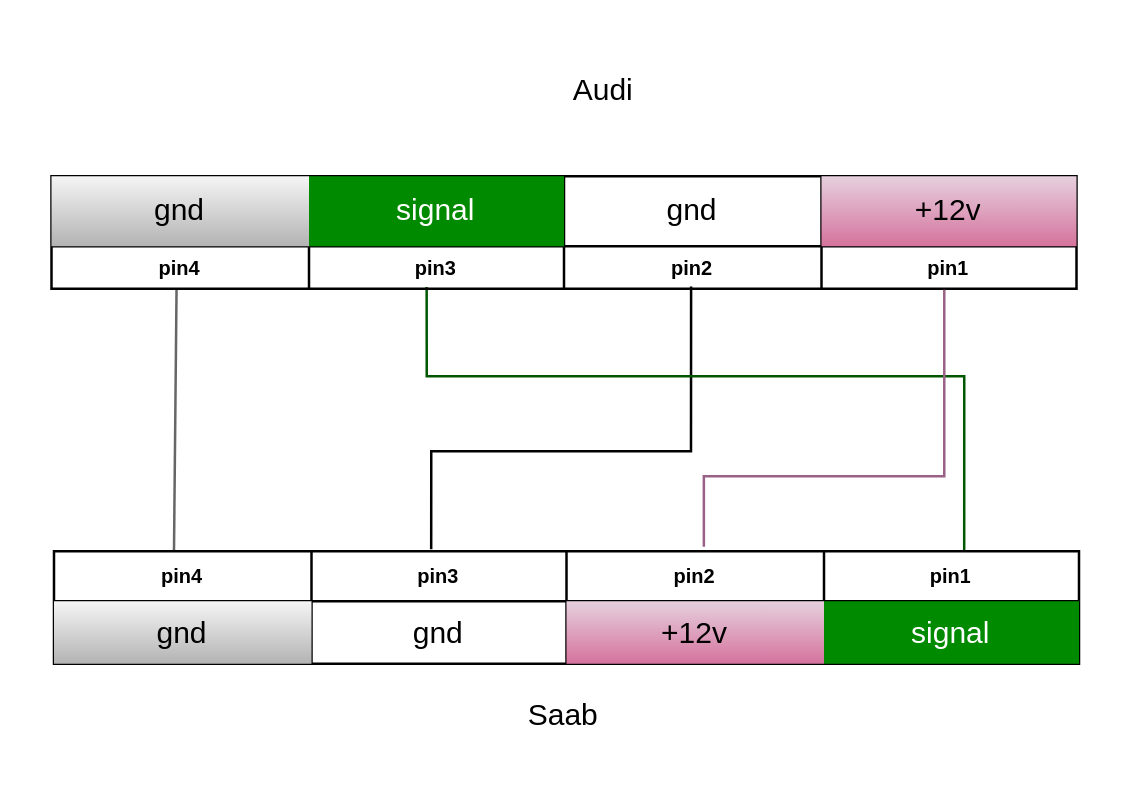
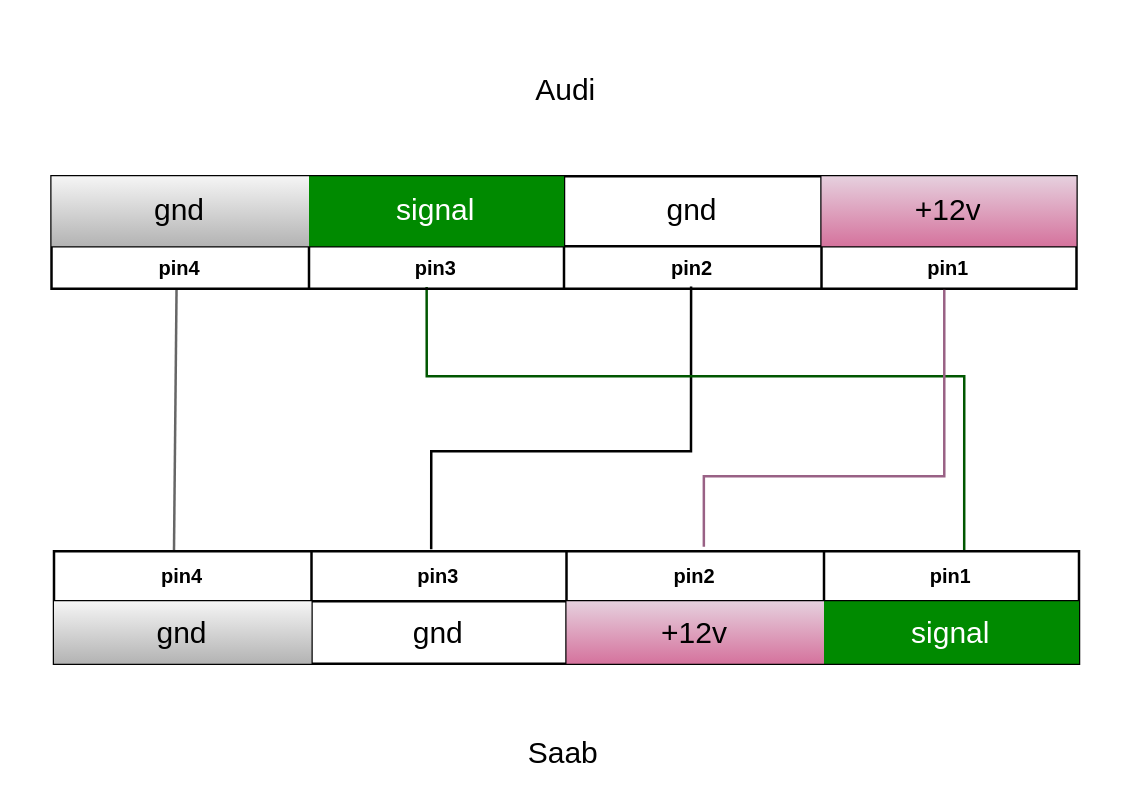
  <mxCell id="0" />
  <mxCell id="1" parent="0" />
  <mxCell id="2" value="" style="edgeStyle=none;rounded=0;orthogonalLoop=1;jettySize=auto;exitX=0.122;exitY=1;exitDx=0;exitDy=0;entryX=0.117;entryY=0.12;entryDx=0;entryDy=0;entryPerimeter=0;exitPerimeter=0;endArrow=none;endFill=0;fillColor=#f5f5f5;gradientColor=#b3b3b3;strokeColor=#666666;fontFamily=Helvetica;" edge="1" parent="1" source="5" target="17"><mxGeometry relative="1" as="geometry" /></mxCell>
  <mxCell id="3" value="" style="edgeStyle=orthogonalEdgeStyle;rounded=0;orthogonalLoop=1;jettySize=auto;exitX=0.624;exitY=0.98;exitDx=0;exitDy=0;entryX=0.368;entryY=-0.04;entryDx=0;entryDy=0;entryPerimeter=0;exitPerimeter=0;endArrow=none;endFill=0;fontFamily=Helvetica;" edge="1" parent="1" source="5" target="17"><mxGeometry relative="1" as="geometry"><Array as="points"><mxPoint x="276" y="180" /><mxPoint x="172" y="180" /></Array></mxGeometry></mxCell>
  <mxCell id="4" value="" style="edgeStyle=orthogonalEdgeStyle;rounded=0;orthogonalLoop=1;jettySize=auto;exitX=0.366;exitY=0.96;exitDx=0;exitDy=0;entryX=0.888;entryY=0;entryDx=0;entryDy=0;entryPerimeter=0;exitPerimeter=0;fillColor=#008a00;strokeColor=#005700;endArrow=none;endFill=0;fontFamily=Helvetica;" edge="1" parent="1" source="11" target="17"><mxGeometry relative="1" as="geometry"><Array as="points"><mxPoint x="170" y="150" /><mxPoint x="385" y="150" /></Array></mxGeometry></mxCell>
  <mxCell id="5" value="" style="shape=table;startSize=0;container=1;collapsible=0;childLayout=tableLayout;fillColor=none;fontFamily=Helvetica;" vertex="1" parent="1"><mxGeometry x="20" y="70" width="410" height="45" as="geometry" /></mxCell>
  <mxCell id="6" value="" style="shape=tableRow;horizontal=0;startSize=0;swimlaneHead=0;swimlaneBody=0;strokeColor=inherit;top=0;left=0;bottom=0;right=0;collapsible=0;dropTarget=0;fillColor=none;points=[[0,0.5],[1,0.5]];portConstraint=eastwest;fontFamily=Helvetica;" vertex="1" parent="5"><mxGeometry width="410" height="28" as="geometry" /></mxCell>
  <mxCell id="7" value="gnd" style="shape=partialRectangle;whiteSpace=wrap;connectable=0;strokeColor=#666666;overflow=hidden;fillColor=#f5f5f5;top=0;left=0;bottom=0;right=0;pointerEvents=1;fontSize=12;fontStyle=0;gradientColor=#b3b3b3;fontColor=#000000;fontFamily=Helvetica;" vertex="1" parent="6"><mxGeometry width="103" height="28" as="geometry"><mxRectangle width="103" height="28" as="alternateBounds" /></mxGeometry></mxCell>
  <mxCell id="8" value="signal" style="shape=partialRectangle;whiteSpace=wrap;connectable=0;strokeColor=#005700;overflow=hidden;fillColor=#008a00;top=0;left=0;bottom=0;right=0;pointerEvents=1;fontSize=12;fontStyle=0;fontColor=#ffffff;fontFamily=Helvetica;" vertex="1" parent="6"><mxGeometry x="103" width="102" height="28" as="geometry"><mxRectangle width="102" height="28" as="alternateBounds" /></mxGeometry></mxCell>
  <mxCell id="9" value="gnd" style="shape=partialRectangle;whiteSpace=wrap;connectable=0;strokeColor=inherit;overflow=hidden;fillColor=none;top=0;left=0;bottom=0;right=0;pointerEvents=1;fontSize=12;fontStyle=0;fontFamily=Helvetica;" vertex="1" parent="6"><mxGeometry x="205" width="103" height="28" as="geometry"><mxRectangle width="103" height="28" as="alternateBounds" /></mxGeometry></mxCell>
  <mxCell id="10" value="+12v" style="shape=partialRectangle;whiteSpace=wrap;connectable=0;strokeColor=#996185;overflow=hidden;fillColor=#e6d0de;top=0;left=0;bottom=0;right=0;pointerEvents=1;fontSize=12;fontStyle=0;gradientColor=#d5739d;fontFamily=Helvetica;" vertex="1" parent="6"><mxGeometry x="308" width="102" height="28" as="geometry"><mxRectangle width="102" height="28" as="alternateBounds" /></mxGeometry></mxCell>
  <mxCell id="11" value="" style="shape=tableRow;horizontal=0;startSize=0;swimlaneHead=0;swimlaneBody=0;strokeColor=inherit;top=0;left=0;bottom=0;right=0;collapsible=0;dropTarget=0;fillColor=none;points=[[0,0.5],[1,0.5]];portConstraint=eastwest;fontFamily=Helvetica;" vertex="1" parent="5"><mxGeometry y="28" width="410" height="17" as="geometry" /></mxCell>
  <mxCell id="12" value="pin4" style="shape=partialRectangle;whiteSpace=wrap;connectable=0;overflow=hidden;fillColor=none;top=0;left=0;bottom=0;right=0;pointerEvents=1;fontSize=8;fontStyle=1;fontFamily=Helvetica;" vertex="1" parent="11"><mxGeometry width="103" height="17" as="geometry"><mxRectangle width="103" height="17" as="alternateBounds" /></mxGeometry></mxCell>
  <mxCell id="13" value="pin3" style="shape=partialRectangle;whiteSpace=wrap;connectable=0;overflow=hidden;fillColor=none;top=0;left=0;bottom=0;right=0;pointerEvents=1;fontSize=8;fontStyle=1;fontFamily=Helvetica;" vertex="1" parent="11"><mxGeometry x="103" width="102" height="17" as="geometry"><mxRectangle width="102" height="17" as="alternateBounds" /></mxGeometry></mxCell>
  <mxCell id="14" value="pin2" style="shape=partialRectangle;whiteSpace=wrap;connectable=0;strokeColor=inherit;overflow=hidden;fillColor=none;top=0;left=0;bottom=0;right=0;pointerEvents=1;fontSize=8;fontStyle=1;fontFamily=Helvetica;" vertex="1" parent="11"><mxGeometry x="205" width="103" height="17" as="geometry"><mxRectangle width="103" height="17" as="alternateBounds" /></mxGeometry></mxCell>
  <mxCell id="15" value="pin1" style="shape=partialRectangle;whiteSpace=wrap;connectable=0;overflow=hidden;fillColor=none;top=0;left=0;bottom=0;right=0;pointerEvents=1;fontSize=8;fontStyle=1;fontFamily=Helvetica;" vertex="1" parent="11"><mxGeometry x="308" width="102" height="17" as="geometry"><mxRectangle width="102" height="17" as="alternateBounds" /></mxGeometry></mxCell>
  <mxCell id="16" value="" style="shape=table;startSize=0;container=1;collapsible=0;childLayout=tableLayout;fontFamily=Helvetica;" vertex="1" parent="1"><mxGeometry x="21" y="220" width="410" height="45" as="geometry" /></mxCell>
  <mxCell id="17" value="" style="shape=tableRow;horizontal=0;startSize=0;swimlaneHead=0;swimlaneBody=0;strokeColor=inherit;top=0;left=0;bottom=0;right=0;collapsible=0;dropTarget=0;fillColor=none;points=[[0,0.5],[1,0.5]];portConstraint=eastwest;fontFamily=Helvetica;" vertex="1" parent="16"><mxGeometry width="410" height="20" as="geometry" /></mxCell>
  <mxCell id="18" value="pin4" style="shape=partialRectangle;whiteSpace=wrap;connectable=0;strokeColor=inherit;overflow=hidden;fillColor=none;top=0;left=0;bottom=0;right=0;pointerEvents=1;fontSize=8;fontStyle=1;labelBackgroundColor=none;fontFamily=Helvetica;" vertex="1" parent="17"><mxGeometry width="103" height="20" as="geometry"><mxRectangle width="103" height="20" as="alternateBounds" /></mxGeometry></mxCell>
  <mxCell id="19" value="pin3" style="shape=partialRectangle;whiteSpace=wrap;connectable=0;strokeColor=inherit;overflow=hidden;fillColor=none;top=0;left=0;bottom=0;right=0;pointerEvents=1;fontSize=8;fontStyle=1;labelBackgroundColor=none;fontFamily=Helvetica;" vertex="1" parent="17"><mxGeometry x="103" width="102" height="20" as="geometry"><mxRectangle width="102" height="20" as="alternateBounds" /></mxGeometry></mxCell>
  <mxCell id="20" value="pin2" style="shape=partialRectangle;whiteSpace=wrap;connectable=0;strokeColor=inherit;overflow=hidden;fillColor=none;top=0;left=0;bottom=0;right=0;pointerEvents=1;fontSize=8;fontStyle=1;labelBackgroundColor=none;fontFamily=Helvetica;" vertex="1" parent="17"><mxGeometry x="205" width="103" height="20" as="geometry"><mxRectangle width="103" height="20" as="alternateBounds" /></mxGeometry></mxCell>
  <mxCell id="21" value="pin1" style="shape=partialRectangle;whiteSpace=wrap;connectable=0;strokeColor=inherit;overflow=hidden;fillColor=none;top=0;left=0;bottom=0;right=0;pointerEvents=1;fontSize=8;fontStyle=1;labelBackgroundColor=none;fontFamily=Helvetica;" vertex="1" parent="17"><mxGeometry x="308" width="102" height="20" as="geometry"><mxRectangle width="102" height="20" as="alternateBounds" /></mxGeometry></mxCell>
  <mxCell id="22" value="" style="shape=tableRow;horizontal=0;startSize=0;swimlaneHead=0;swimlaneBody=0;strokeColor=inherit;top=0;left=0;bottom=0;right=0;collapsible=0;dropTarget=0;fillColor=none;points=[[0,0.5],[1,0.5]];portConstraint=eastwest;fontFamily=Helvetica;" vertex="1" parent="16"><mxGeometry y="20" width="410" height="25" as="geometry" /></mxCell>
  <mxCell id="23" value="gnd" style="shape=partialRectangle;whiteSpace=wrap;connectable=0;strokeColor=#666666;overflow=hidden;fillColor=#f5f5f5;top=0;left=0;bottom=0;right=0;pointerEvents=1;gradientColor=#b3b3b3;fontColor=#000000;fontFamily=Helvetica;" vertex="1" parent="22"><mxGeometry width="103" height="25" as="geometry"><mxRectangle width="103" height="25" as="alternateBounds" /></mxGeometry></mxCell>
  <mxCell id="24" value="gnd" style="shape=partialRectangle;whiteSpace=wrap;connectable=0;strokeColor=inherit;overflow=hidden;fillColor=none;top=0;left=0;bottom=0;right=0;pointerEvents=1;fontFamily=Helvetica;" vertex="1" parent="22"><mxGeometry x="103" width="102" height="25" as="geometry"><mxRectangle width="102" height="25" as="alternateBounds" /></mxGeometry></mxCell>
  <mxCell id="25" value="+12v" style="shape=partialRectangle;whiteSpace=wrap;connectable=0;strokeColor=#996185;overflow=hidden;fillColor=#e6d0de;top=0;left=0;bottom=0;right=0;pointerEvents=1;gradientColor=#d5739d;fontFamily=Helvetica;" vertex="1" parent="22"><mxGeometry x="205" width="103" height="25" as="geometry"><mxRectangle width="103" height="25" as="alternateBounds" /></mxGeometry></mxCell>
  <mxCell id="26" value="signal" style="shape=partialRectangle;whiteSpace=wrap;connectable=0;strokeColor=#005700;overflow=hidden;fillColor=#008a00;top=0;left=0;bottom=0;right=0;pointerEvents=1;fontColor=#ffffff;fontFamily=Helvetica;" vertex="1" parent="22"><mxGeometry x="308" width="102" height="25" as="geometry"><mxRectangle width="102" height="25" as="alternateBounds" /></mxGeometry></mxCell>
- <mxCell id="27" value="Audi" style="text;align=center;verticalAlign=middle;resizable=0;points=[];autosize=1;strokeColor=none;fillColor=none;fontFamily=Helvetica;" vertex="1" parent="1"><mxGeometry x="216" y="20" width="50" height="30" as="geometry" /></mxCell>
- <mxCell id="28" value="Saab" style="text;align=center;verticalAlign=middle;resizable=0;points=[];autosize=1;strokeColor=none;fillColor=none;fontFamily=Helvetica;" vertex="1" parent="1"><mxGeometry x="200" y="270" width="50" height="30" as="geometry" /></mxCell>
+ <mxCell id="27" value="Audi" style="text;align=center;verticalAlign=middle;resizable=0;points=[];autosize=1;strokeColor=none;fillColor=none;fontFamily=Helvetica;" vertex="1" parent="1"><mxGeometry x="201" y="20" width="50" height="30" as="geometry" /></mxCell>
+ <mxCell id="28" value="Saab" style="text;align=center;verticalAlign=middle;resizable=0;points=[];autosize=1;strokeColor=none;fillColor=none;fontFamily=Helvetica;" vertex="1" parent="1"><mxGeometry x="200" y="285" width="50" height="30" as="geometry" /></mxCell>
  <mxCell id="29" value="" style="edgeStyle=elbowEdgeStyle;rounded=0;orthogonalLoop=1;jettySize=auto;exitX=0.871;exitY=1.026;exitDx=0;exitDy=0;entryX=0.634;entryY=-0.091;entryDx=0;entryDy=0;entryPerimeter=0;exitPerimeter=0;endArrow=none;endFill=0;fillColor=#e6d0de;strokeColor=#996185;gradientColor=#d5739d;elbow=vertical;fontFamily=Helvetica;" edge="1" parent="1" source="11" target="17"><mxGeometry relative="1" as="geometry"><mxPoint x="373" y="120" as="sourcePoint" /><mxPoint x="372" y="223" as="targetPoint" /><Array as="points"><mxPoint x="332" y="190" /></Array></mxGeometry></mxCell>
